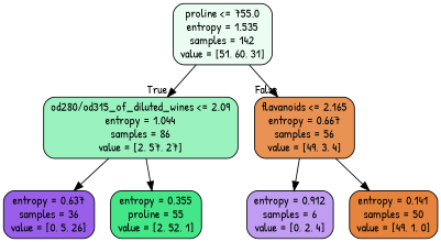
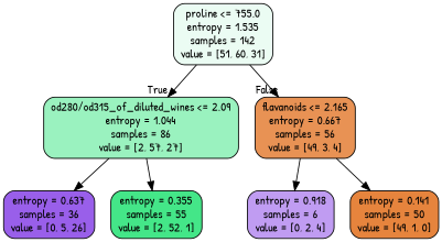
  digraph {
    fontname="Patrick Hand"
    node [color=black fontname="Patrick Hand" shape=box style="filled, rounded"]
    edge [fontname="Patrick Hand"]
    n1 [fillcolor="#ebfcf3" label="proline <= 755.0\nentropy = 1.535\nsamples = 142\nvalue = [51, 60, 31]"]
    n2 [fillcolor="#9af2bf" label="od280/od315_of_diluted_wines <= 2.09\nentropy = 1.044\nsamples = 86\nvalue = [2, 57, 27]"]
    n3 [fillcolor="#e89254" label="flavanoids <= 2.165\nentropy = 0.667\nsamples = 56\nvalue = [49, 3, 4]"]
    n4 [fillcolor="#995fea" label="entropy = 0.637\nsamples = 36\nvalue = [0, 5, 26]"]
-   n5 [fillcolor="#44e688" label="entropy = 0.355\nproline = 55\nvalue = [2, 52, 1]"]
-   n6 [fillcolor="#c09cf2" label="entropy = 0.912\nsamples = 6\nvalue = [0, 2, 4]"]
+   n5 [fillcolor="#44e688" label="entropy = 0.355\nsamples = 55\nvalue = [2, 52, 1]"]
+   n6 [fillcolor="#c09cf2" label="entropy = 0.918\nsamples = 6\nvalue = [0, 2, 4]"]
    n7 [fillcolor="#e6843d" label="entropy = 0.141\nsamples = 50\nvalue = [49, 1, 0]"]
    n1 -> n2 [headlabel=True labelangle=45 labeldistance=2.5]
    n1 -> n3 [headlabel=False labelangle=-45 labeldistance=2.5]
    n2 -> n4
    n2 -> n5
    n3 -> n6
    n3 -> n7
  }
